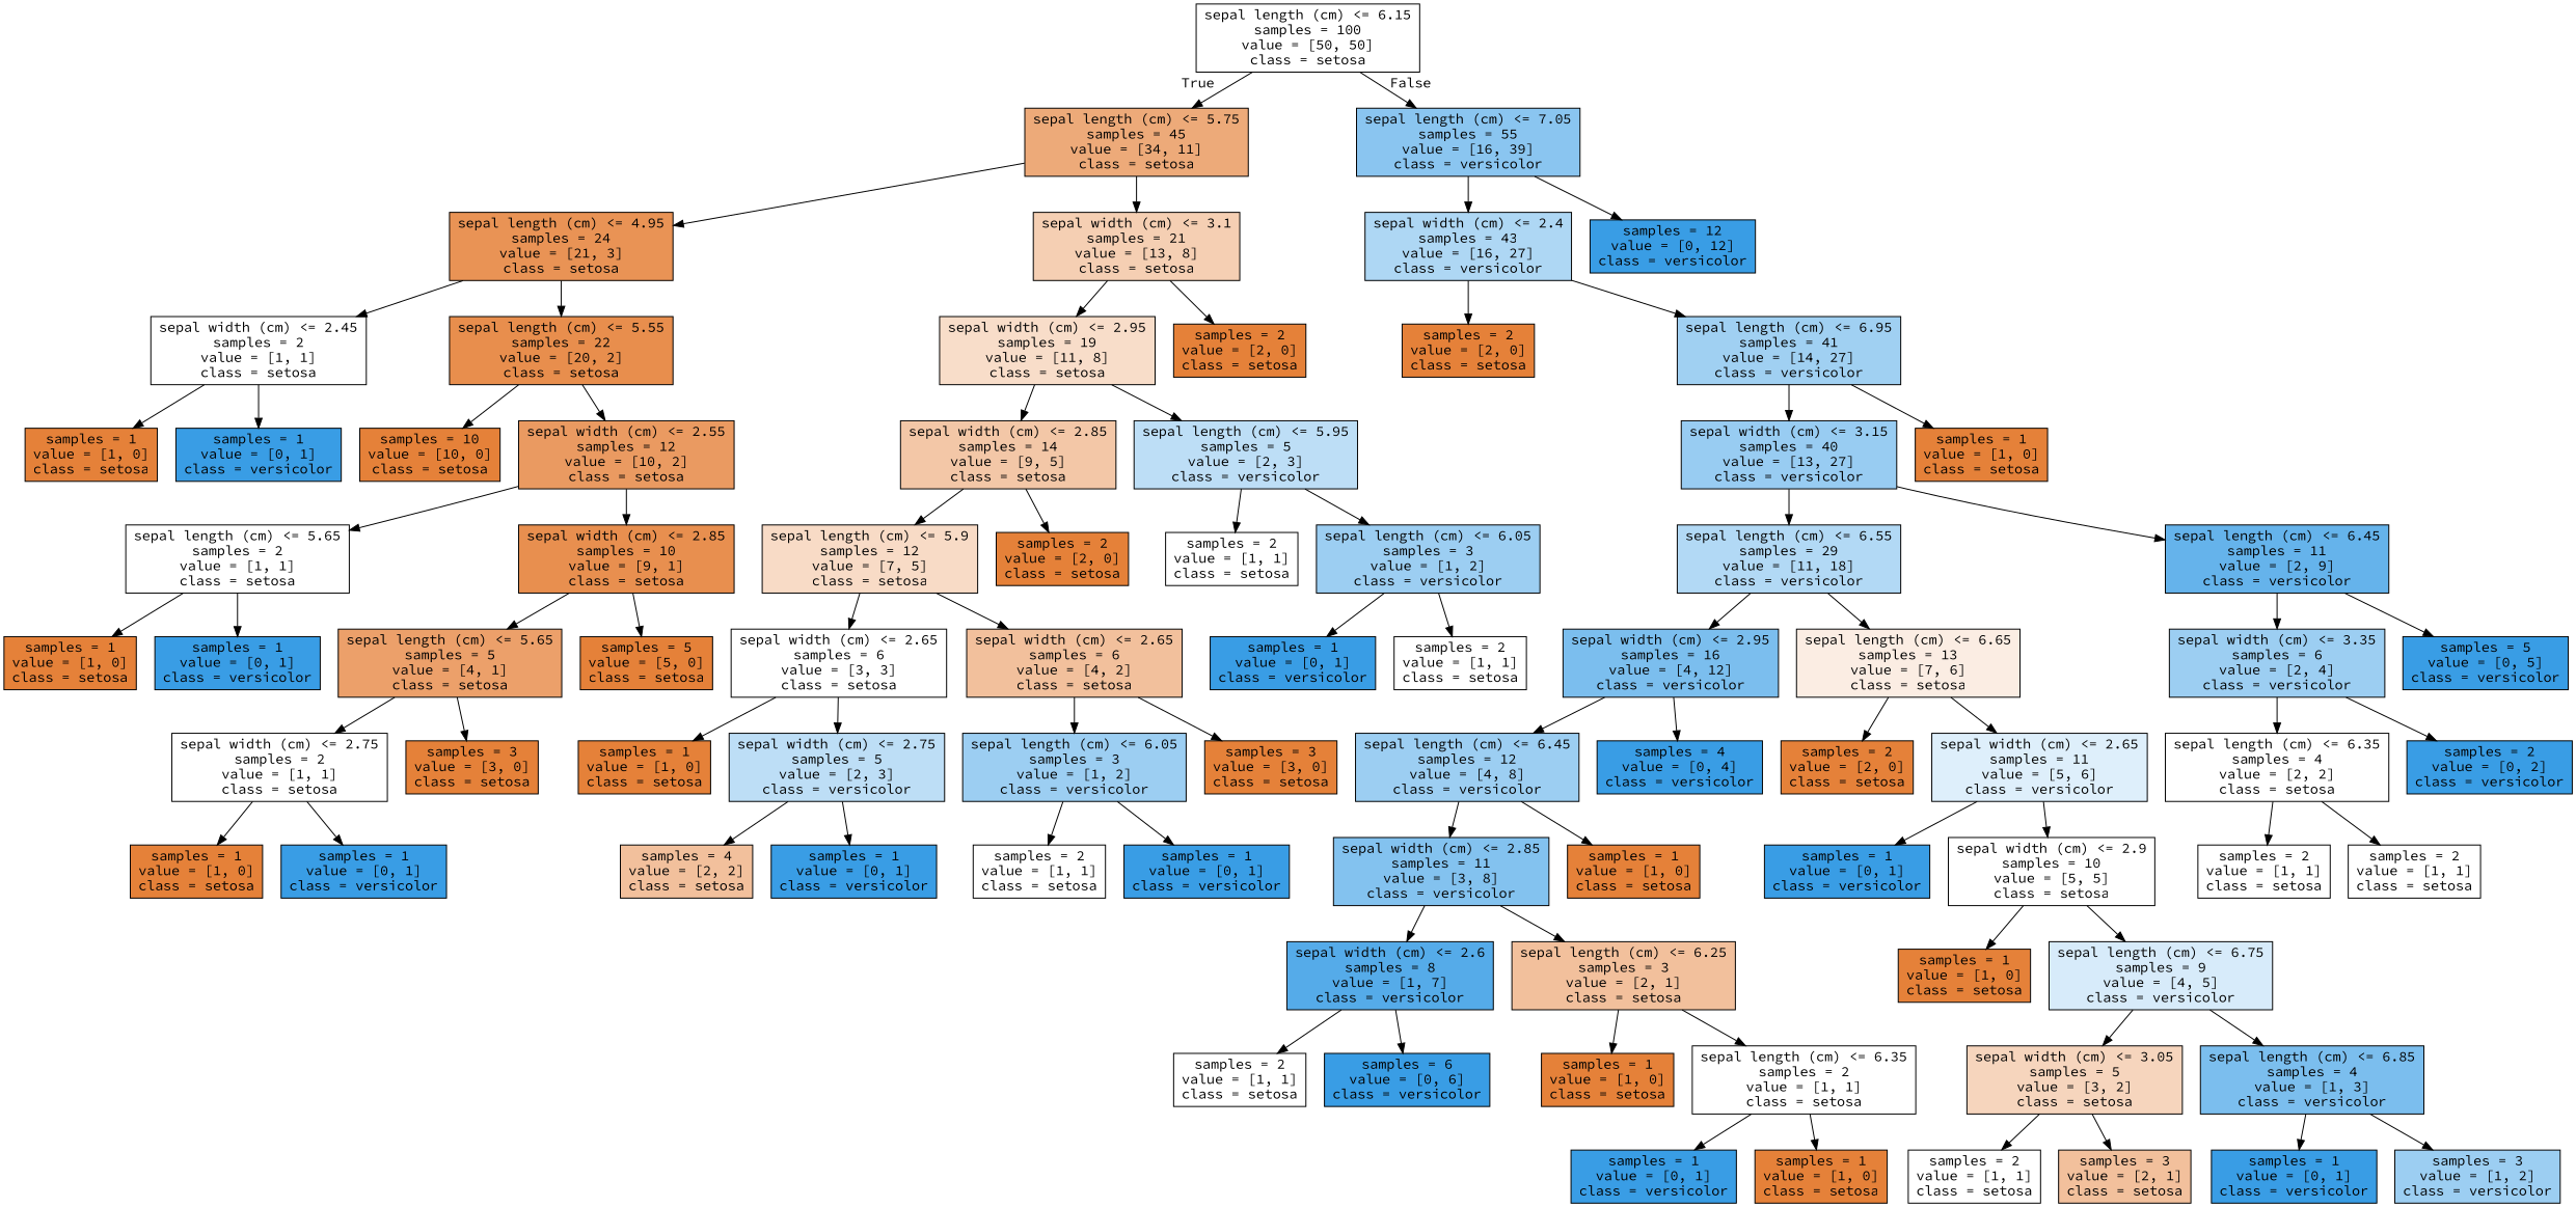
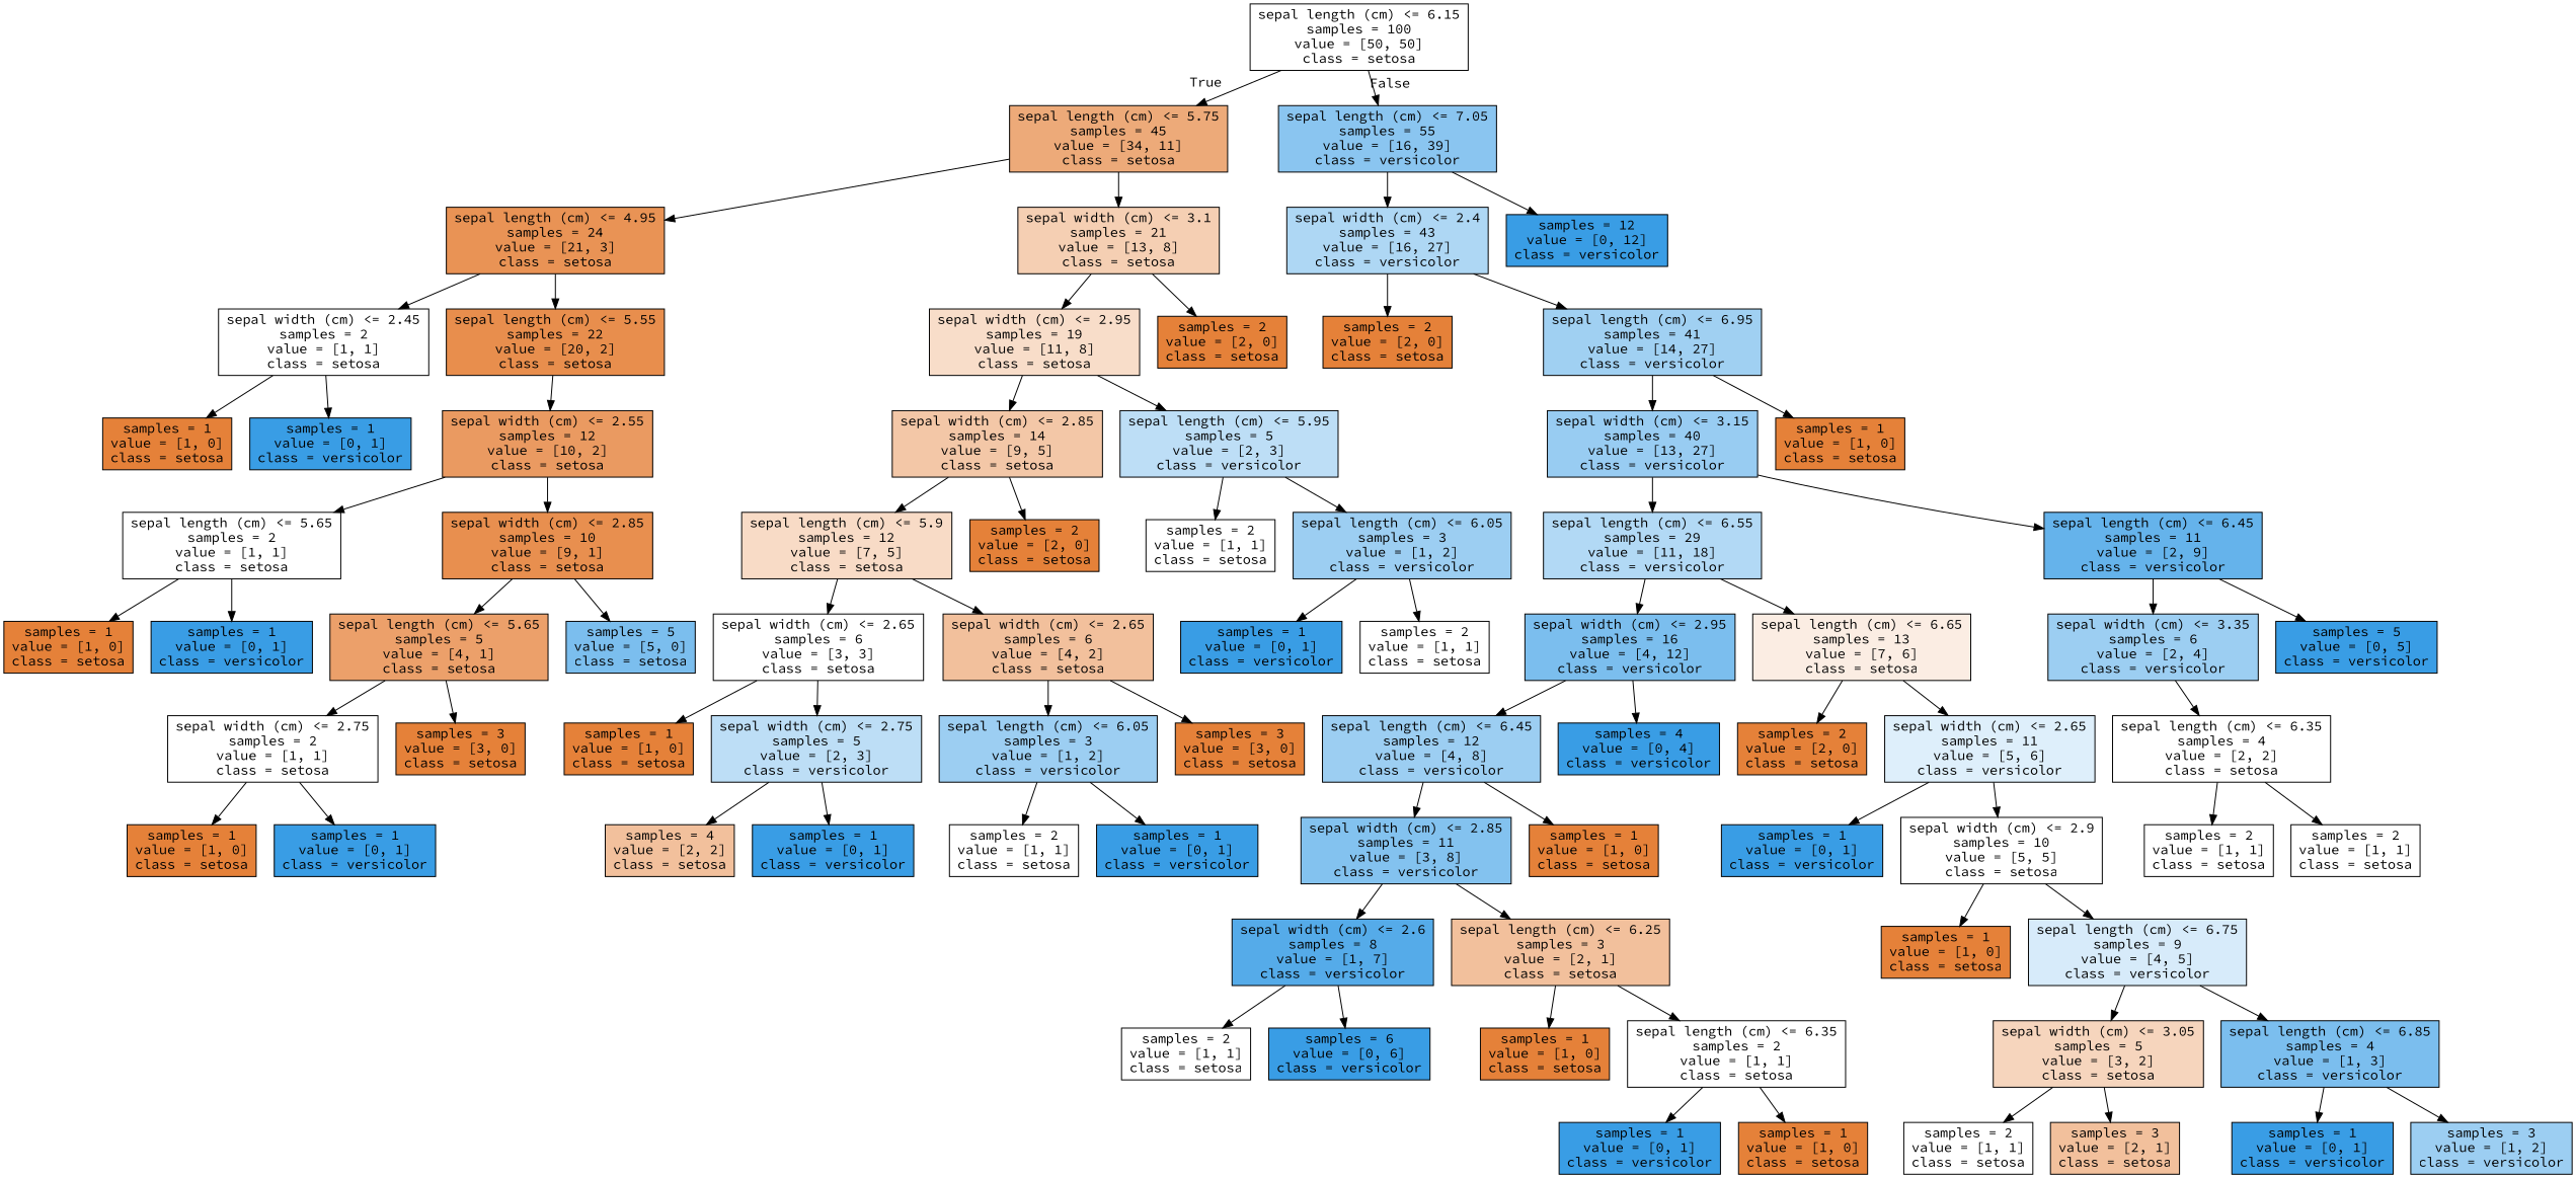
  digraph {
    fontname="Source Code Pro"
    node [color=black fillcolor="#e58139" fontname="Source Code Pro" shape=box style=filled]
    edge [fontname="Source Code Pro"]
    n1 [fillcolor="#ffffff" label="sepal length (cm) <= 6.15\nsamples = 100\nvalue = [50, 50]\nclass = setosa"]
    n2 [fillcolor="#edaa79" label="sepal length (cm) <= 5.75\nsamples = 45\nvalue = [34, 11]\nclass = setosa"]
    n3 [fillcolor="#8ac5f0" label="sepal length (cm) <= 7.05\nsamples = 55\nvalue = [16, 39]\nclass = versicolor"]
    n4 [fillcolor="#e99355" label="sepal length (cm) <= 4.95\nsamples = 24\nvalue = [21, 3]\nclass = setosa"]
    n5 [fillcolor="#f5cfb3" label="sepal width (cm) <= 3.1\nsamples = 21\nvalue = [13, 8]\nclass = setosa"]
    n6 [fillcolor="#aed7f4" label="sepal width (cm) <= 2.4\nsamples = 43\nvalue = [16, 27]\nclass = versicolor"]
    n7 [fillcolor="#399de5" label="samples = 12\nvalue = [0, 12]\nclass = versicolor"]
    n8 [fillcolor="#ffffff" label="sepal width (cm) <= 2.45\nsamples = 2\nvalue = [1, 1]\nclass = setosa"]
    n9 [fillcolor="#e88e4d" label="sepal length (cm) <= 5.55\nsamples = 22\nvalue = [20, 2]\nclass = setosa"]
    n10 [fillcolor="#f8ddc9" label="sepal width (cm) <= 2.95\nsamples = 19\nvalue = [11, 8]\nclass = setosa"]
    n11 [label="samples = 2\nvalue = [2, 0]\nclass = setosa"]
    n12 [label="samples = 1\nvalue = [1, 0]\nclass = setosa"]
    n13 [fillcolor="#399de5" label="samples = 1\nvalue = [0, 1]\nclass = versicolor"]
-   n14 [label="samples = 10\nvalue = [10, 0]\nclass = setosa"]
    n15 [fillcolor="#ea9a61" label="sepal width (cm) <= 2.55\nsamples = 12\nvalue = [10, 2]\nclass = setosa"]
    n16 [fillcolor="#ffffff" label="sepal length (cm) <= 5.65\nsamples = 2\nvalue = [1, 1]\nclass = setosa"]
    n17 [fillcolor="#e88f4f" label="sepal width (cm) <= 2.85\nsamples = 10\nvalue = [9, 1]\nclass = setosa"]
    n18 [label="samples = 1\nvalue = [1, 0]\nclass = setosa"]
    n19 [fillcolor="#399de5" label="samples = 1\nvalue = [0, 1]\nclass = versicolor"]
    n20 [fillcolor="#eca06a" label="sepal length (cm) <= 5.65\nsamples = 5\nvalue = [4, 1]\nclass = setosa"]
-   n21 [label="samples = 5\nvalue = [5, 0]\nclass = setosa"]
+   n21 [fillcolor="#7bbeee" label="samples = 5\nvalue = [5, 0]\nclass = setosa"]
    n22 [fillcolor="#ffffff" label="sepal width (cm) <= 2.75\nsamples = 2\nvalue = [1, 1]\nclass = setosa"]
    n23 [label="samples = 3\nvalue = [3, 0]\nclass = setosa"]
    n24 [label="samples = 1\nvalue = [1, 0]\nclass = setosa"]
    n25 [fillcolor="#399de5" label="samples = 1\nvalue = [0, 1]\nclass = versicolor"]
    n26 [fillcolor="#f3c7a7" label="sepal width (cm) <= 2.85\nsamples = 14\nvalue = [9, 5]\nclass = setosa"]
    n27 [fillcolor="#bddef6" label="sepal length (cm) <= 5.95\nsamples = 5\nvalue = [2, 3]\nclass = versicolor"]
    n28 [fillcolor="#f8dbc6" label="sepal length (cm) <= 5.9\nsamples = 12\nvalue = [7, 5]\nclass = setosa"]
    n29 [label="samples = 2\nvalue = [2, 0]\nclass = setosa"]
    n30 [fillcolor="#ffffff" label="samples = 2\nvalue = [1, 1]\nclass = setosa"]
    n31 [fillcolor="#9ccef2" label="sepal length (cm) <= 6.05\nsamples = 3\nvalue = [1, 2]\nclass = versicolor"]
    n32 [fillcolor="#ffffff" label="sepal width (cm) <= 2.65\nsamples = 6\nvalue = [3, 3]\nclass = setosa"]
    n33 [fillcolor="#f2c09c" label="sepal width (cm) <= 2.65\nsamples = 6\nvalue = [4, 2]\nclass = setosa"]
    n34 [label="samples = 1\nvalue = [1, 0]\nclass = setosa"]
    n35 [fillcolor="#bddef6" label="sepal width (cm) <= 2.75\nsamples = 5\nvalue = [2, 3]\nclass = versicolor"]
    n36 [fillcolor="#9ccef2" label="sepal length (cm) <= 6.05\nsamples = 3\nvalue = [1, 2]\nclass = versicolor"]
    n37 [label="samples = 3\nvalue = [3, 0]\nclass = setosa"]
    n38 [fillcolor="#f2c09c" label="samples = 4\nvalue = [2, 2]\nclass = setosa"]
    n39 [fillcolor="#399de5" label="samples = 1\nvalue = [0, 1]\nclass = versicolor"]
    n40 [fillcolor="#ffffff" label="samples = 2\nvalue = [1, 1]\nclass = setosa"]
    n41 [fillcolor="#399de5" label="samples = 1\nvalue = [0, 1]\nclass = versicolor"]
    n42 [fillcolor="#399de5" label="samples = 1\nvalue = [0, 1]\nclass = versicolor"]
    n43 [fillcolor="#ffffff" label="samples = 2\nvalue = [1, 1]\nclass = setosa"]
    n44 [label="samples = 2\nvalue = [2, 0]\nclass = setosa"]
    n45 [fillcolor="#a0d0f2" label="sepal length (cm) <= 6.95\nsamples = 41\nvalue = [14, 27]\nclass = versicolor"]
    n46 [fillcolor="#98ccf2" label="sepal width (cm) <= 3.15\nsamples = 40\nvalue = [13, 27]\nclass = versicolor"]
    n47 [label="samples = 1\nvalue = [1, 0]\nclass = setosa"]
    n48 [fillcolor="#b2d9f5" label="sepal length (cm) <= 6.55\nsamples = 29\nvalue = [11, 18]\nclass = versicolor"]
    n49 [fillcolor="#65b3eb" label="sepal length (cm) <= 6.45\nsamples = 11\nvalue = [2, 9]\nclass = versicolor"]
    n50 [fillcolor="#7bbeee" label="sepal width (cm) <= 2.95\nsamples = 16\nvalue = [4, 12]\nclass = versicolor"]
    n51 [fillcolor="#fbede3" label="sepal length (cm) <= 6.65\nsamples = 13\nvalue = [7, 6]\nclass = setosa"]
    n52 [fillcolor="#9ccef2" label="sepal width (cm) <= 3.35\nsamples = 6\nvalue = [2, 4]\nclass = versicolor"]
    n53 [fillcolor="#399de5" label="samples = 5\nvalue = [0, 5]\nclass = versicolor"]
    n54 [fillcolor="#9ccef2" label="sepal length (cm) <= 6.45\nsamples = 12\nvalue = [4, 8]\nclass = versicolor"]
    n55 [fillcolor="#399de5" label="samples = 4\nvalue = [0, 4]\nclass = versicolor"]
    n56 [label="samples = 2\nvalue = [2, 0]\nclass = setosa"]
    n57 [fillcolor="#deeffb" label="sepal width (cm) <= 2.65\nsamples = 11\nvalue = [5, 6]\nclass = versicolor"]
    n58 [fillcolor="#83c2ef" label="sepal width (cm) <= 2.85\nsamples = 11\nvalue = [3, 8]\nclass = versicolor"]
    n59 [label="samples = 1\nvalue = [1, 0]\nclass = setosa"]
    n60 [fillcolor="#55abe9" label="sepal width (cm) <= 2.6\nsamples = 8\nvalue = [1, 7]\nclass = versicolor"]
    n61 [fillcolor="#f2c09c" label="sepal length (cm) <= 6.25\nsamples = 3\nvalue = [2, 1]\nclass = setosa"]
    n62 [fillcolor="#ffffff" label="samples = 2\nvalue = [1, 1]\nclass = setosa"]
    n63 [fillcolor="#399de5" label="samples = 6\nvalue = [0, 6]\nclass = versicolor"]
    n64 [label="samples = 1\nvalue = [1, 0]\nclass = setosa"]
    n65 [fillcolor="#ffffff" label="sepal length (cm) <= 6.35\nsamples = 2\nvalue = [1, 1]\nclass = setosa"]
    n66 [fillcolor="#399de5" label="samples = 1\nvalue = [0, 1]\nclass = versicolor"]
    n67 [label="samples = 1\nvalue = [1, 0]\nclass = setosa"]
    n68 [fillcolor="#399de5" label="samples = 1\nvalue = [0, 1]\nclass = versicolor"]
    n69 [fillcolor="#ffffff" label="sepal width (cm) <= 2.9\nsamples = 10\nvalue = [5, 5]\nclass = setosa"]
    n70 [label="samples = 1\nvalue = [1, 0]\nclass = setosa"]
    n71 [fillcolor="#d7ebfa" label="sepal length (cm) <= 6.75\nsamples = 9\nvalue = [4, 5]\nclass = versicolor"]
    n72 [fillcolor="#f6d5bd" label="sepal width (cm) <= 3.05\nsamples = 5\nvalue = [3, 2]\nclass = setosa"]
    n73 [fillcolor="#7bbeee" label="sepal length (cm) <= 6.85\nsamples = 4\nvalue = [1, 3]\nclass = versicolor"]
    n74 [fillcolor="#ffffff" label="samples = 2\nvalue = [1, 1]\nclass = setosa"]
    n75 [fillcolor="#f2c09c" label="samples = 3\nvalue = [2, 1]\nclass = setosa"]
    n76 [fillcolor="#399de5" label="samples = 1\nvalue = [0, 1]\nclass = versicolor"]
    n77 [fillcolor="#9ccef2" label="samples = 3\nvalue = [1, 2]\nclass = versicolor"]
    n78 [fillcolor="#ffffff" label="sepal length (cm) <= 6.35\nsamples = 4\nvalue = [2, 2]\nclass = setosa"]
-   n79 [fillcolor="#399de5" label="samples = 2\nvalue = [0, 2]\nclass = versicolor"]
    n80 [fillcolor="#ffffff" label="samples = 2\nvalue = [1, 1]\nclass = setosa"]
    n81 [fillcolor="#ffffff" label="samples = 2\nvalue = [1, 1]\nclass = setosa"]
    n1 -> n2 [headlabel=True labelangle=45 labeldistance=2.5]
    n1 -> n3 [headlabel=False labelangle=-45 labeldistance=2.5]
    n2 -> n4
    n2 -> n5
    n3 -> n6
    n3 -> n7
    n4 -> n8
    n4 -> n9
    n5 -> n10
    n5 -> n11
    n6 -> n44
    n6 -> n45
    n8 -> n12
    n8 -> n13
-   n9 -> n14
    n9 -> n15
    n10 -> n26
    n10 -> n27
    n15 -> n16
    n15 -> n17
    n16 -> n18
    n16 -> n19
    n17 -> n20
    n17 -> n21
    n20 -> n22
    n20 -> n23
    n22 -> n24
    n22 -> n25
    n26 -> n28
    n26 -> n29
    n27 -> n30
    n27 -> n31
    n28 -> n32
    n28 -> n33
    n31 -> n42
    n31 -> n43
    n32 -> n34
    n32 -> n35
    n33 -> n36
    n33 -> n37
    n35 -> n38
    n35 -> n39
    n36 -> n40
    n36 -> n41
    n45 -> n46
    n45 -> n47
    n46 -> n48
    n46 -> n49
    n48 -> n50
    n48 -> n51
    n49 -> n52
    n49 -> n53
    n50 -> n54
    n50 -> n55
    n51 -> n56
    n51 -> n57
    n52 -> n78
-   n52 -> n79
    n54 -> n58
    n54 -> n59
    n57 -> n68
    n57 -> n69
    n58 -> n60
    n58 -> n61
    n60 -> n62
    n60 -> n63
    n61 -> n64
    n61 -> n65
    n65 -> n66
    n65 -> n67
    n69 -> n70
    n69 -> n71
    n71 -> n72
    n71 -> n73
    n72 -> n74
    n72 -> n75
    n73 -> n76
    n73 -> n77
    n78 -> n80
    n78 -> n81
  }
